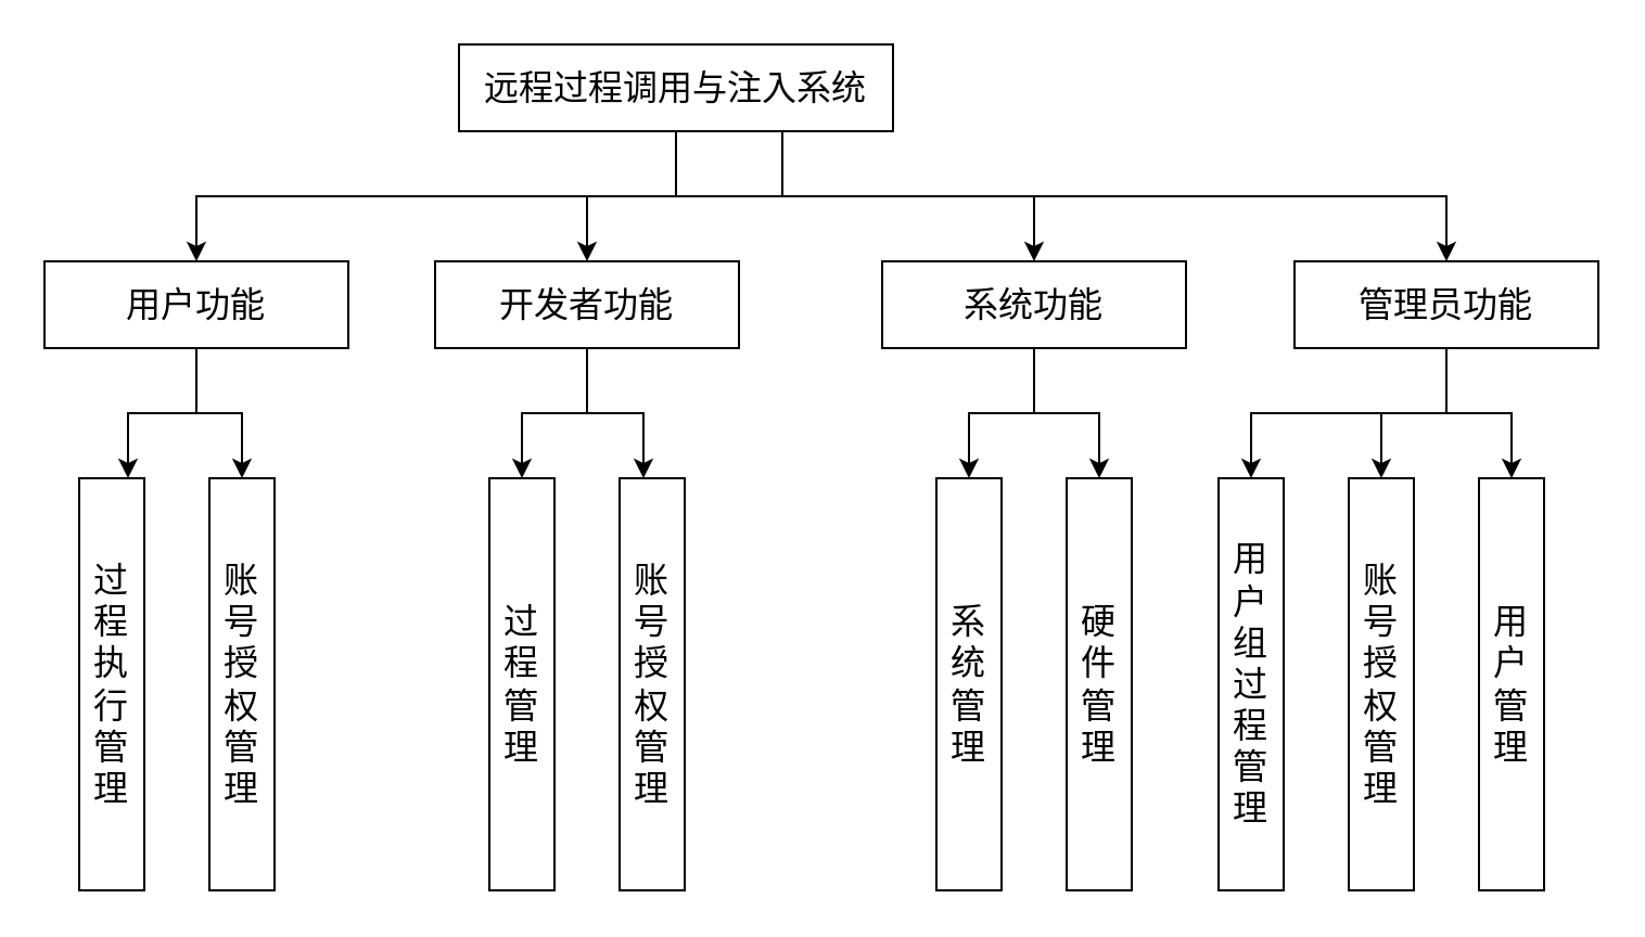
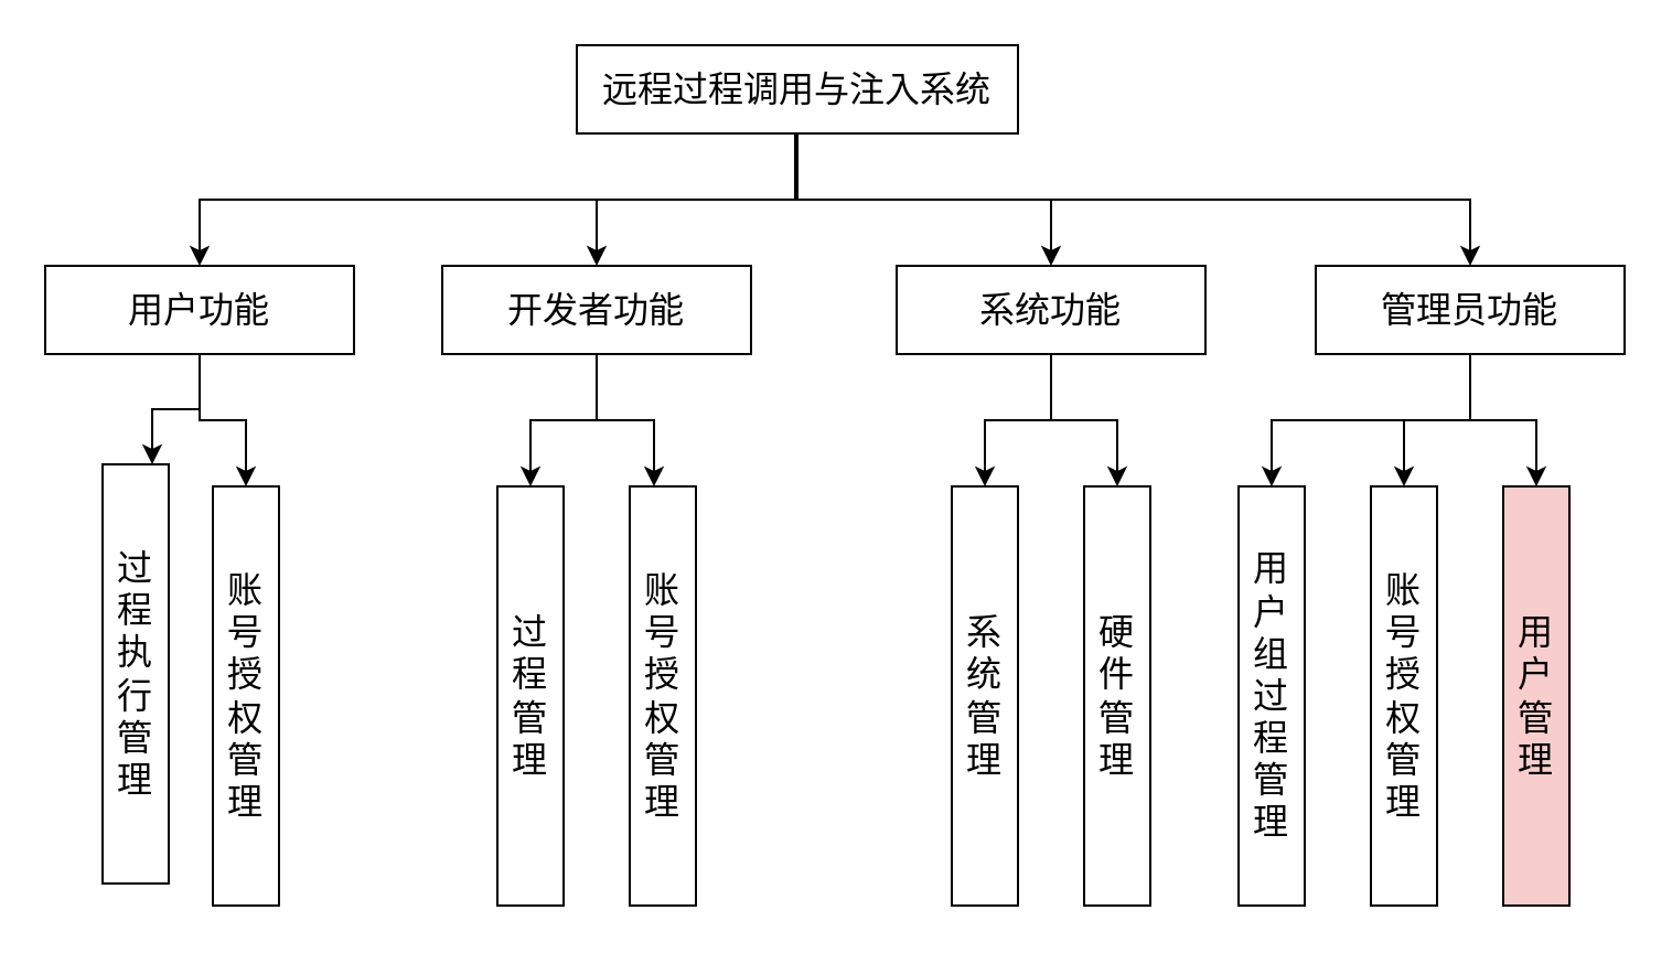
  <mxCell id="0" />
  <mxCell id="1" parent="0" />
  <mxCell id="2" style="edgeStyle=orthogonalEdgeStyle;rounded=0;orthogonalLoop=1;jettySize=auto;html=1;fontSize=16;" parent="1" source="6" target="9" edge="1"><mxGeometry relative="1" as="geometry"><Array as="points"><mxPoint x="360" y="90" /><mxPoint x="90" y="90" /></Array></mxGeometry></mxCell>
  <mxCell id="3" style="edgeStyle=orthogonalEdgeStyle;rounded=0;orthogonalLoop=1;jettySize=auto;html=1;fontSize=16;" parent="1" source="6" target="12" edge="1"><mxGeometry relative="1" as="geometry" /></mxCell>
  <mxCell id="4" style="edgeStyle=orthogonalEdgeStyle;rounded=0;orthogonalLoop=1;jettySize=auto;html=1;fontSize=16;" parent="1" source="6" target="19" edge="1"><mxGeometry relative="1" as="geometry" /></mxCell>
  <mxCell id="5" style="edgeStyle=orthogonalEdgeStyle;rounded=0;orthogonalLoop=1;jettySize=auto;html=1;fontSize=16;" parent="1" source="6" target="16" edge="1"><mxGeometry relative="1" as="geometry"><Array as="points"><mxPoint x="360" y="90" /><mxPoint x="666" y="90" /></Array></mxGeometry></mxCell>
- <mxCell id="6" value="远程过程调用与注入系统" style="rounded=0;whiteSpace=wrap;html=1;fontSize=16;" parent="1" vertex="1"><mxGeometry x="211" y="20" width="200" height="40" as="geometry" /></mxCell>
+ <mxCell id="6" value="远程过程调用与注入系统" style="rounded=0;whiteSpace=wrap;html=1;fontSize=16;" parent="1" vertex="1"><mxGeometry x="261" y="20" width="200" height="40" as="geometry" /></mxCell>
  <mxCell id="7" style="edgeStyle=orthogonalEdgeStyle;rounded=0;orthogonalLoop=1;jettySize=auto;html=1;entryX=0.75;entryY=0;entryDx=0;entryDy=0;fontSize=16;" parent="1" source="9" target="20" edge="1"><mxGeometry relative="1" as="geometry" /></mxCell>
  <mxCell id="8" style="edgeStyle=orthogonalEdgeStyle;rounded=0;orthogonalLoop=1;jettySize=auto;html=1;fontSize=16;" parent="1" source="9" target="21" edge="1"><mxGeometry relative="1" as="geometry" /></mxCell>
  <mxCell id="9" value="用户功能" style="rounded=0;whiteSpace=wrap;html=1;fontSize=16;" parent="1" vertex="1"><mxGeometry x="20" y="120" width="140" height="40" as="geometry" /></mxCell>
  <mxCell id="10" style="edgeStyle=orthogonalEdgeStyle;rounded=0;orthogonalLoop=1;jettySize=auto;html=1;entryX=0.5;entryY=0;entryDx=0;entryDy=0;fontSize=16;" parent="1" source="12" target="22" edge="1"><mxGeometry relative="1" as="geometry" /></mxCell>
  <mxCell id="11" style="edgeStyle=orthogonalEdgeStyle;rounded=0;orthogonalLoop=1;jettySize=auto;html=1;fontSize=16;" parent="1" source="12" target="23" edge="1"><mxGeometry relative="1" as="geometry"><Array as="points"><mxPoint x="270" y="190" /><mxPoint x="296" y="190" /></Array></mxGeometry></mxCell>
  <mxCell id="12" value="开发者功能" style="rounded=0;whiteSpace=wrap;html=1;fontSize=16;" parent="1" vertex="1"><mxGeometry x="200" y="120" width="140" height="40" as="geometry" /></mxCell>
  <mxCell id="13" style="edgeStyle=orthogonalEdgeStyle;rounded=0;orthogonalLoop=1;jettySize=auto;html=1;fontSize=16;" parent="1" source="16" target="24" edge="1"><mxGeometry relative="1" as="geometry"><Array as="points"><mxPoint x="666" y="190" /><mxPoint x="576" y="190" /></Array></mxGeometry></mxCell>
  <mxCell id="14" style="edgeStyle=orthogonalEdgeStyle;rounded=0;orthogonalLoop=1;jettySize=auto;html=1;fontSize=16;" parent="1" source="16" target="25" edge="1"><mxGeometry relative="1" as="geometry" /></mxCell>
  <mxCell id="15" style="edgeStyle=orthogonalEdgeStyle;rounded=0;orthogonalLoop=1;jettySize=auto;html=1;fontSize=16;" parent="1" source="16" target="26" edge="1"><mxGeometry relative="1" as="geometry" /></mxCell>
  <mxCell id="16" value="管理员功能" style="rounded=0;whiteSpace=wrap;html=1;fontSize=16;" parent="1" vertex="1"><mxGeometry x="596" y="120" width="140" height="40" as="geometry" /></mxCell>
  <mxCell id="17" style="edgeStyle=orthogonalEdgeStyle;rounded=0;orthogonalLoop=1;jettySize=auto;html=1;fontSize=16;" parent="1" source="19" target="27" edge="1"><mxGeometry relative="1" as="geometry" /></mxCell>
  <mxCell id="18" style="edgeStyle=orthogonalEdgeStyle;rounded=0;orthogonalLoop=1;jettySize=auto;html=1;fontSize=16;" parent="1" source="19" target="28" edge="1"><mxGeometry relative="1" as="geometry" /></mxCell>
  <mxCell id="19" value="系统功能" style="rounded=0;whiteSpace=wrap;html=1;fontSize=16;" parent="1" vertex="1"><mxGeometry x="406" y="120" width="140" height="40" as="geometry" /></mxCell>
- <mxCell id="20" value="过程执行管理" style="rounded=0;whiteSpace=wrap;html=1;fontSize=16;" parent="1" vertex="1"><mxGeometry x="36" y="220" width="30" height="190" as="geometry" /></mxCell>
+ <mxCell id="20" value="过程执行管理" style="rounded=0;whiteSpace=wrap;html=1;fontSize=16;" parent="1" vertex="1"><mxGeometry x="46" y="210" width="30" height="190" as="geometry" /></mxCell>
  <mxCell id="21" value="账号授权管理" style="rounded=0;whiteSpace=wrap;html=1;fontSize=16;" parent="1" vertex="1"><mxGeometry x="96" y="220" width="30" height="190" as="geometry" /></mxCell>
  <mxCell id="22" value="过程管理" style="rounded=0;whiteSpace=wrap;html=1;fontSize=16;" parent="1" vertex="1"><mxGeometry x="225" y="220" width="30" height="190" as="geometry" /></mxCell>
  <mxCell id="23" value="账号授权管理" style="rounded=0;whiteSpace=wrap;html=1;fontSize=16;" parent="1" vertex="1"><mxGeometry x="285" y="220" width="30" height="190" as="geometry" /></mxCell>
  <mxCell id="24" value="用户组过程管理" style="rounded=0;whiteSpace=wrap;html=1;fontSize=16;" parent="1" vertex="1"><mxGeometry x="561" y="220" width="30" height="190" as="geometry" /></mxCell>
  <mxCell id="25" value="账号授权管理" style="rounded=0;whiteSpace=wrap;html=1;fontSize=16;" parent="1" vertex="1"><mxGeometry x="621" y="220" width="30" height="190" as="geometry" /></mxCell>
- <mxCell id="26" value="用户管理" style="rounded=0;whiteSpace=wrap;html=1;fontSize=16;" parent="1" vertex="1"><mxGeometry x="681" y="220" width="30" height="190" as="geometry" /></mxCell>
+ <mxCell id="26" value="用户管理" style="rounded=0;whiteSpace=wrap;html=1;fontSize=16;fillColor=#f8cecc;" parent="1" vertex="1"><mxGeometry x="681" y="220" width="30" height="190" as="geometry" /></mxCell>
  <mxCell id="27" value="系统管理" style="rounded=0;whiteSpace=wrap;html=1;fontSize=16;" parent="1" vertex="1"><mxGeometry x="431" y="220" width="30" height="190" as="geometry" /></mxCell>
  <mxCell id="28" value="硬件管理" style="rounded=0;whiteSpace=wrap;html=1;fontSize=16;" parent="1" vertex="1"><mxGeometry x="491" y="220" width="30" height="190" as="geometry" /></mxCell>
